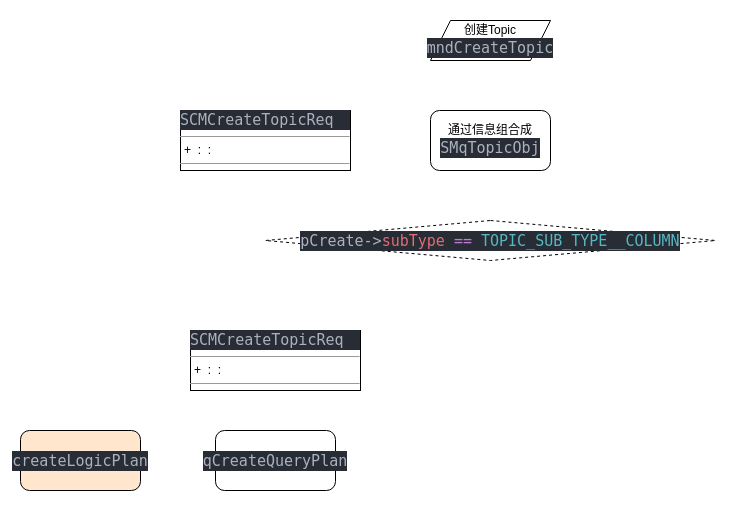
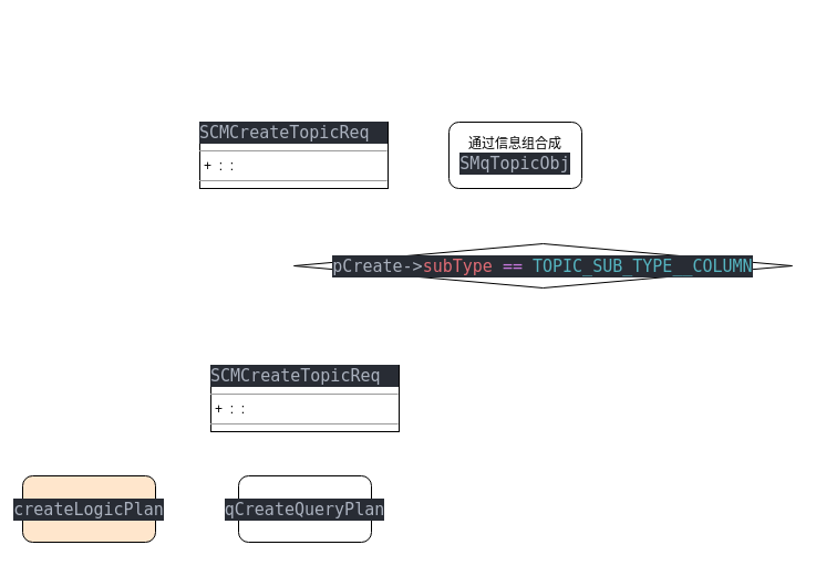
  <mxCell id="0" />
  <mxCell id="1" parent="0" />
- <mxCell id="2" value="&lt;div&gt;通过信息组合成&lt;/div&gt;&lt;div&gt;&lt;div style=&quot;color: rgb(171, 178, 191); background-color: rgb(40, 44, 52); font-family: &amp;quot;Cascadia Code&amp;quot;, &amp;quot;Cascadia Code&amp;quot;, monospace, &amp;quot;Droid Sans Mono&amp;quot;, &amp;quot;monospace&amp;quot;, monospace; font-weight: normal; font-size: 15px; line-height: 20px;&quot;&gt;&lt;div&gt;SMqTopicObj&lt;/div&gt;&lt;/div&gt;&lt;/div&gt;" style="rounded=1;whiteSpace=wrap;html=1;" vertex="1" parent="1"><mxGeometry x="430" y="110" width="120" height="60" as="geometry" /></mxCell>
- <mxCell id="3" value="&lt;div&gt;创建Topic&lt;/div&gt;&lt;div&gt;&lt;div style=&quot;color: rgb(171, 178, 191); background-color: rgb(40, 44, 52); font-family: &amp;quot;Cascadia Code&amp;quot;, &amp;quot;Cascadia Code&amp;quot;, monospace, &amp;quot;Droid Sans Mono&amp;quot;, &amp;quot;monospace&amp;quot;, monospace; font-weight: normal; font-size: 15px; line-height: 20px;&quot;&gt;&lt;div&gt;mndCreateTopic&lt;/div&gt;&lt;/div&gt;&lt;/div&gt;" style="shape=parallelogram;perimeter=parallelogramPerimeter;whiteSpace=wrap;html=1;fixedSize=1;" vertex="1" parent="1"><mxGeometry x="430" y="20" width="120" height="40" as="geometry" /></mxCell>
+ <mxCell id="2" value="&lt;div&gt;通过信息组合成&lt;/div&gt;&lt;div&gt;&lt;div style=&quot;color: rgb(171, 178, 191); background-color: rgb(40, 44, 52); font-family: &amp;quot;Cascadia Code&amp;quot;, &amp;quot;Cascadia Code&amp;quot;, monospace, &amp;quot;Droid Sans Mono&amp;quot;, &amp;quot;monospace&amp;quot;, monospace; font-weight: normal; font-size: 15px; line-height: 20px;&quot;&gt;&lt;div&gt;SMqTopicObj&lt;/div&gt;&lt;/div&gt;&lt;/div&gt;" style="rounded=1;whiteSpace=wrap;html=1;" vertex="1" parent="1"><mxGeometry x="405" y="110" width="120" height="60" as="geometry" /></mxCell>
  <mxCell id="4" value="&lt;div style=&quot;color: rgb(171, 178, 191); background-color: rgb(40, 44, 52); font-family: &amp;quot;Cascadia Code&amp;quot;, &amp;quot;Cascadia Code&amp;quot;, monospace, &amp;quot;Droid Sans Mono&amp;quot;, &amp;quot;monospace&amp;quot;, monospace; font-weight: normal; font-size: 16px; line-height: 22px;&quot;&gt;&lt;div style=&quot;color: rgb(171, 178, 191); background-color: rgb(40, 44, 52); font-family: &amp;quot;Cascadia Code&amp;quot;, &amp;quot;Cascadia Code&amp;quot;, monospace, &amp;quot;Droid Sans Mono&amp;quot;, &amp;quot;monospace&amp;quot;, monospace; font-weight: normal; font-size: 15px; line-height: 20px;&quot;&gt;&lt;div&gt;SCMCreateTopicReq&lt;/div&gt;&lt;/div&gt;&lt;/div&gt;&lt;hr size=&quot;1&quot;&gt;&lt;p style=&quot;margin:0px;margin-left:4px;&quot;&gt;+&amp;nbsp; :&amp;nbsp; : &lt;br&gt;&lt;/p&gt;&lt;hr size=&quot;1&quot;&gt;" style="verticalAlign=top;align=left;overflow=fill;fontSize=12;fontFamily=Helvetica;html=1;whiteSpace=wrap;" vertex="1" parent="1"><mxGeometry x="180" y="110" width="170" height="60" as="geometry" /></mxCell>
- <mxCell id="5" value="&lt;div style=&quot;color: rgb(171, 178, 191); background-color: rgb(40, 44, 52); font-family: &amp;quot;Cascadia Code&amp;quot;, &amp;quot;Cascadia Code&amp;quot;, monospace, &amp;quot;Droid Sans Mono&amp;quot;, &amp;quot;monospace&amp;quot;, monospace; font-weight: normal; font-size: 15px; line-height: 20px;&quot;&gt;&lt;div&gt;pCreate&lt;span style=&quot;color: #abb2bf;&quot;&gt;-&amp;gt;&lt;/span&gt;&lt;span style=&quot;color: #e06c75;&quot;&gt;subType&lt;/span&gt;&lt;span style=&quot;color: #abb2bf;&quot;&gt; &lt;/span&gt;&lt;span style=&quot;color: #c678dd;&quot;&gt;==&lt;/span&gt;&lt;span style=&quot;color: #abb2bf;&quot;&gt; &lt;/span&gt;&lt;span style=&quot;color: #56b6c2;&quot;&gt;TOPIC_SUB_TYPE__COLUMN&lt;/span&gt;&lt;/div&gt;&lt;/div&gt;" style="rhombus;whiteSpace=wrap;html=1;dashed=1;" vertex="1" parent="1"><mxGeometry x="265" y="220" width="450" height="40" as="geometry" /></mxCell>
+ <mxCell id="5" value="&lt;div style=&quot;color: rgb(171, 178, 191); background-color: rgb(40, 44, 52); font-family: &amp;quot;Cascadia Code&amp;quot;, &amp;quot;Cascadia Code&amp;quot;, monospace, &amp;quot;Droid Sans Mono&amp;quot;, &amp;quot;monospace&amp;quot;, monospace; font-weight: normal; font-size: 15px; line-height: 20px;&quot;&gt;&lt;div&gt;pCreate&lt;span style=&quot;color: #abb2bf;&quot;&gt;-&amp;gt;&lt;/span&gt;&lt;span style=&quot;color: #e06c75;&quot;&gt;subType&lt;/span&gt;&lt;span style=&quot;color: #abb2bf;&quot;&gt; &lt;/span&gt;&lt;span style=&quot;color: #c678dd;&quot;&gt;==&lt;/span&gt;&lt;span style=&quot;color: #abb2bf;&quot;&gt; &lt;/span&gt;&lt;span style=&quot;color: #56b6c2;&quot;&gt;TOPIC_SUB_TYPE__COLUMN&lt;/span&gt;&lt;/div&gt;&lt;/div&gt;" style="rhombus;whiteSpace=wrap;html=1;" vertex="1" parent="1"><mxGeometry x="265" y="220" width="450" height="40" as="geometry" /></mxCell>
  <mxCell id="6" value="&lt;div style=&quot;color: rgb(171, 178, 191); background-color: rgb(40, 44, 52); font-family: &amp;quot;Cascadia Code&amp;quot;, &amp;quot;Cascadia Code&amp;quot;, monospace, &amp;quot;Droid Sans Mono&amp;quot;, &amp;quot;monospace&amp;quot;, monospace; font-weight: normal; font-size: 16px; line-height: 22px;&quot;&gt;&lt;div style=&quot;color: rgb(171, 178, 191); background-color: rgb(40, 44, 52); font-family: &amp;quot;Cascadia Code&amp;quot;, &amp;quot;Cascadia Code&amp;quot;, monospace, &amp;quot;Droid Sans Mono&amp;quot;, &amp;quot;monospace&amp;quot;, monospace; font-weight: normal; font-size: 15px; line-height: 20px;&quot;&gt;&lt;div&gt;SCMCreateTopicReq&lt;/div&gt;&lt;/div&gt;&lt;/div&gt;&lt;hr size=&quot;1&quot;&gt;&lt;p style=&quot;margin:0px;margin-left:4px;&quot;&gt;+&amp;nbsp; :&amp;nbsp; : &lt;br&gt;&lt;/p&gt;&lt;hr size=&quot;1&quot;&gt;" style="verticalAlign=top;align=left;overflow=fill;fontSize=12;fontFamily=Helvetica;html=1;whiteSpace=wrap;" vertex="1" parent="1"><mxGeometry x="190" y="330" width="170" height="60" as="geometry" /></mxCell>
  <mxCell id="7" value="&lt;div style=&quot;color: rgb(171, 178, 191); background-color: rgb(40, 44, 52); font-family: &amp;quot;Cascadia Code&amp;quot;, &amp;quot;Cascadia Code&amp;quot;, monospace, &amp;quot;Droid Sans Mono&amp;quot;, &amp;quot;monospace&amp;quot;, monospace; font-weight: normal; font-size: 15px; line-height: 20px;&quot;&gt;&lt;div&gt;qCreateQueryPlan&lt;/div&gt;&lt;/div&gt;" style="rounded=1;whiteSpace=wrap;html=1;" vertex="1" parent="1"><mxGeometry x="215" y="430" width="120" height="60" as="geometry" /></mxCell>
  <mxCell id="8" value="&lt;div style=&quot;color: rgb(171, 178, 191); background-color: rgb(40, 44, 52); font-family: &amp;quot;Cascadia Code&amp;quot;, &amp;quot;Cascadia Code&amp;quot;, monospace, &amp;quot;Droid Sans Mono&amp;quot;, &amp;quot;monospace&amp;quot;, monospace; font-weight: normal; font-size: 15px; line-height: 20px;&quot;&gt;&lt;div&gt;createLogicPlan&lt;/div&gt;&lt;/div&gt;" style="rounded=1;whiteSpace=wrap;html=1;fillColor=#ffe6cc;" vertex="1" parent="1"><mxGeometry x="20" y="430" width="120" height="60" as="geometry" /></mxCell>
